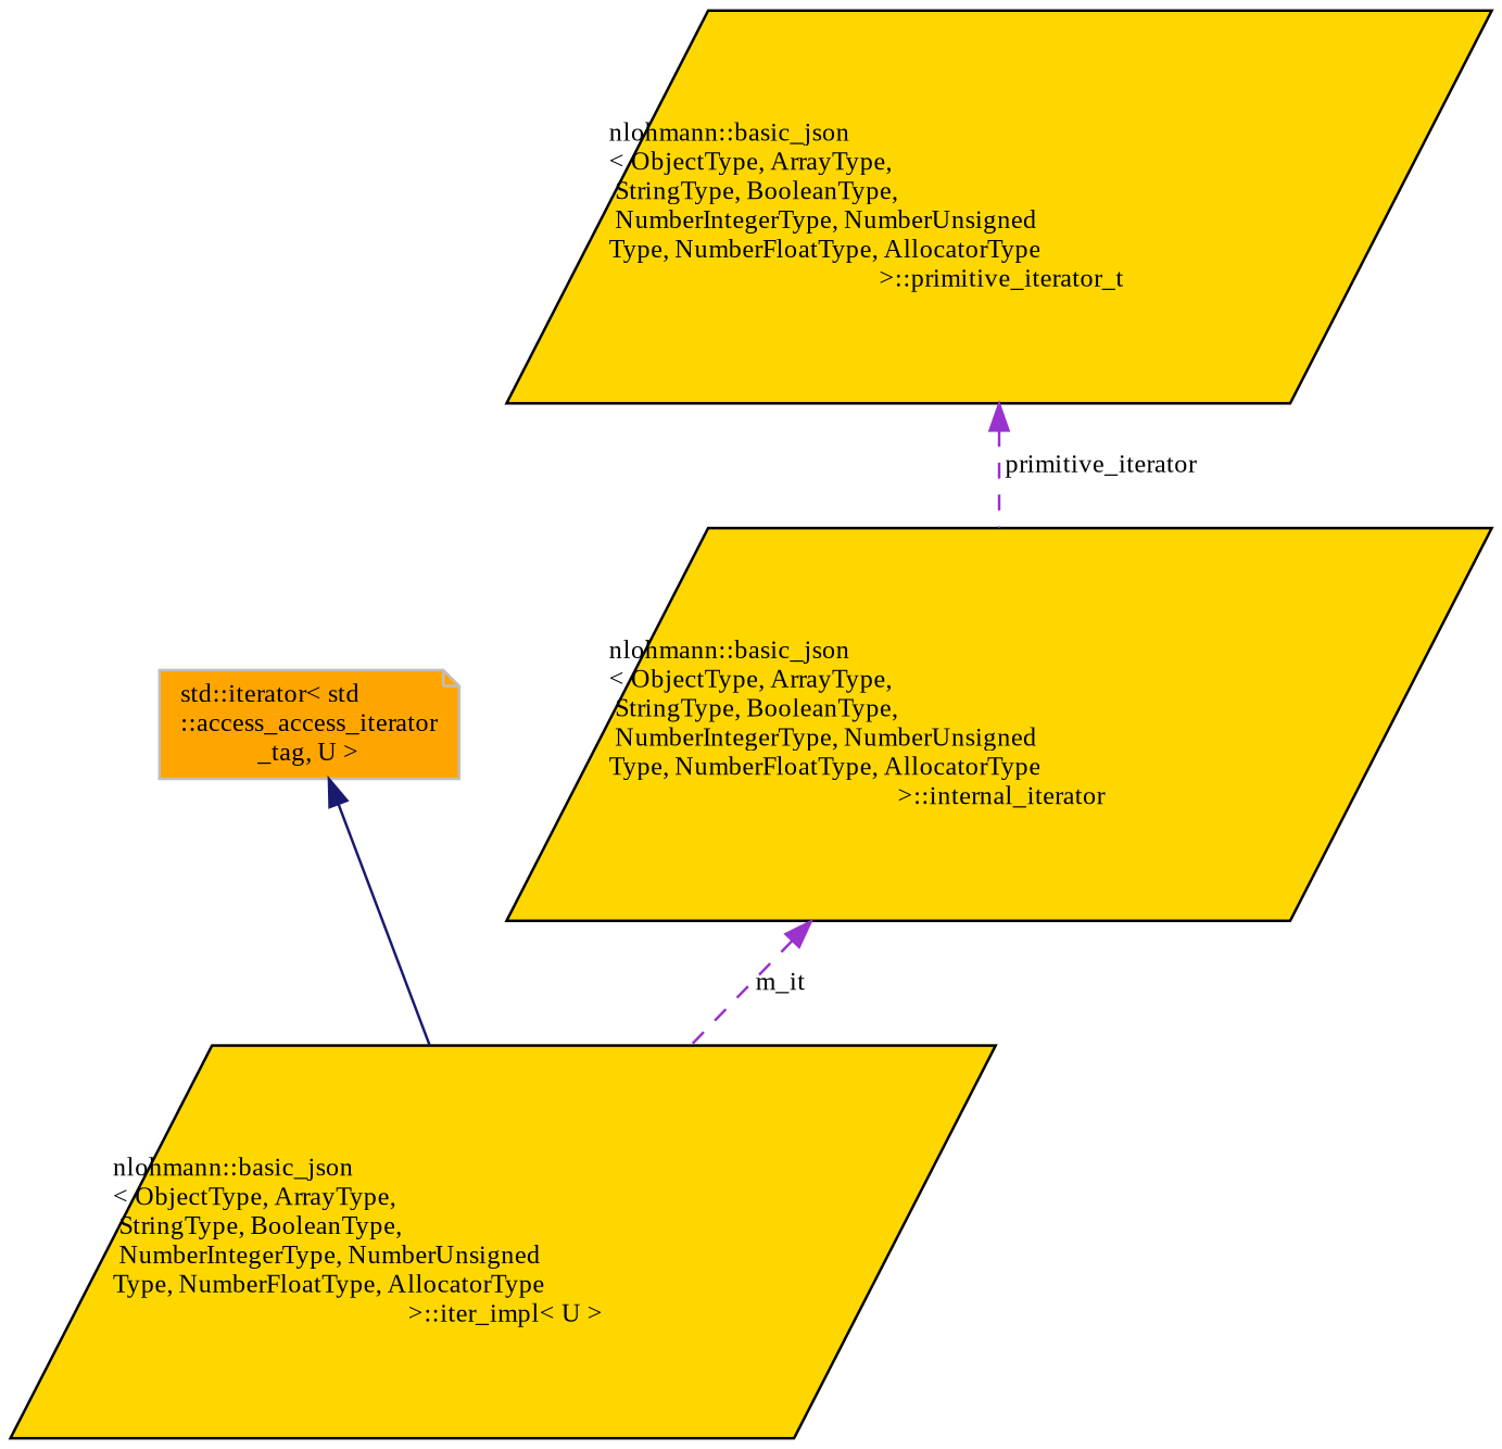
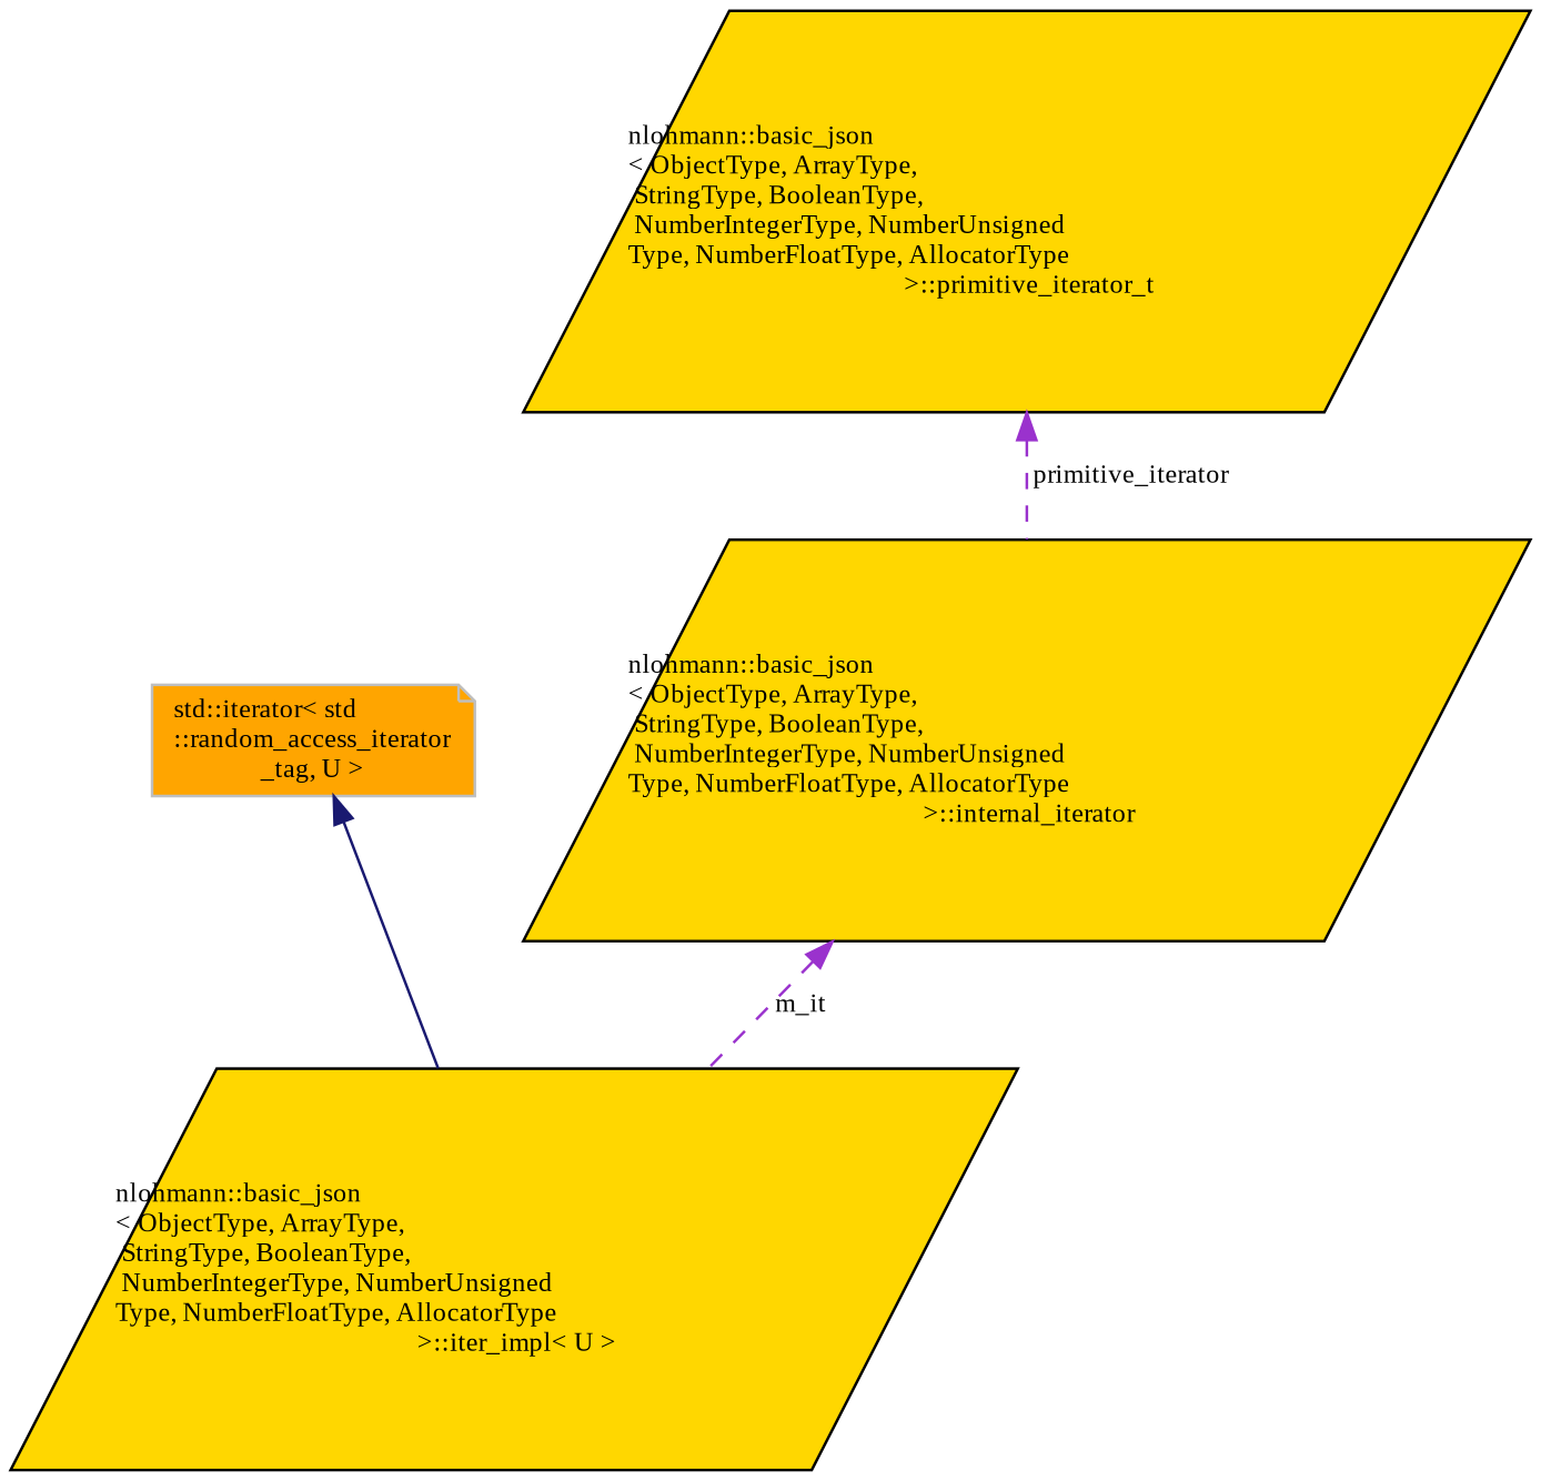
  digraph {
    rankdir=TB
    fontname="Liberation Serif"
    node [color=black fillcolor=gold fontname="Liberation Serif" fontsize=10 shape=parallelogram style=filled]
    edge [color=darkorchid3 dir=back fontname="Liberation Serif" fontsize=10 labelfontname=Helvetica labelfontsize=10 style=dashed]
    n1 [fontcolor=black height=0.2 label="nlohmann::basic_json\l\< ObjectType, ArrayType,\l StringType, BooleanType,\l NumberIntegerType, NumberUnsigned\lType, NumberFloatType, AllocatorType\l \>::iter_impl\< U \>" width=0.4]
-   n2 [color=grey75 fillcolor=orange height=0.2 label="std::iterator\< std\l::access_access_iterator\l_tag, U \>" shape=note width=0.4]
+   n2 [color=grey75 fillcolor=orange height=0.2 label="std::iterator\< std\l::random_access_iterator\l_tag, U \>" shape=note width=0.4]
    n3 [height=0.2 label="nlohmann::basic_json\l\< ObjectType, ArrayType,\l StringType, BooleanType,\l NumberIntegerType, NumberUnsigned\lType, NumberFloatType, AllocatorType\l \>::internal_iterator" width=0.4]
    n4 [height=0.2 label="nlohmann::basic_json\l\< ObjectType, ArrayType,\l StringType, BooleanType,\l NumberIntegerType, NumberUnsigned\lType, NumberFloatType, AllocatorType\l \>::primitive_iterator_t" width=0.4]
    n2 -> n1 [color=midnightblue style=solid]
    n3 -> n1 [label=" m_it"]
    n4 -> n3 [label=" primitive_iterator"]
  }
